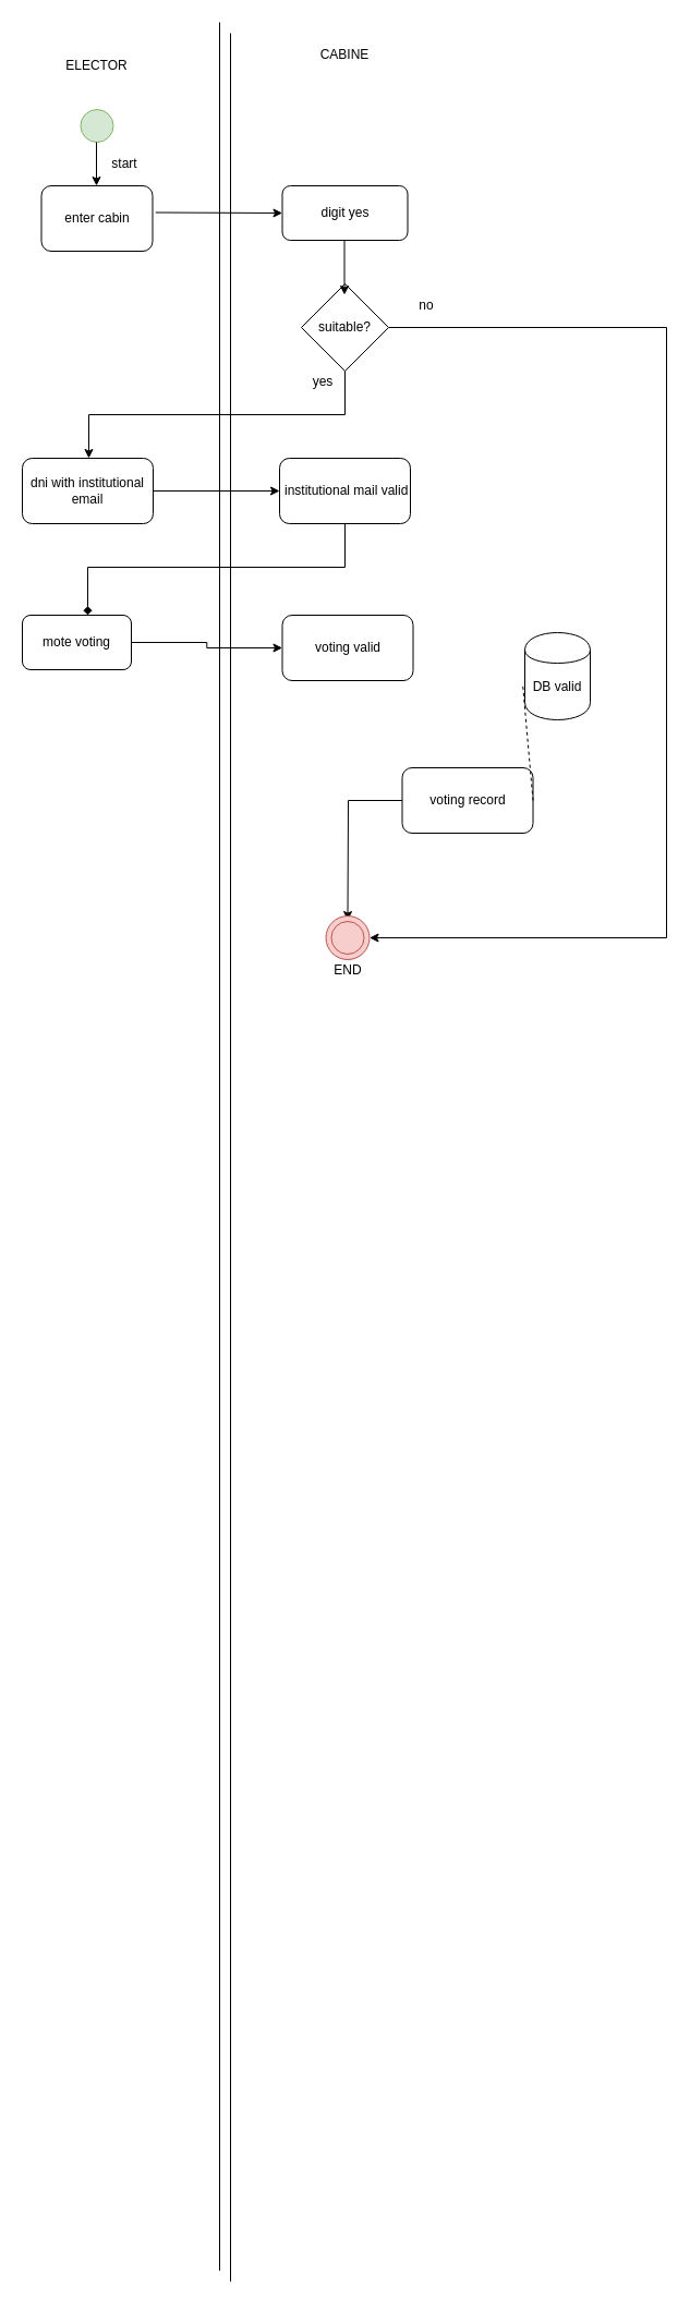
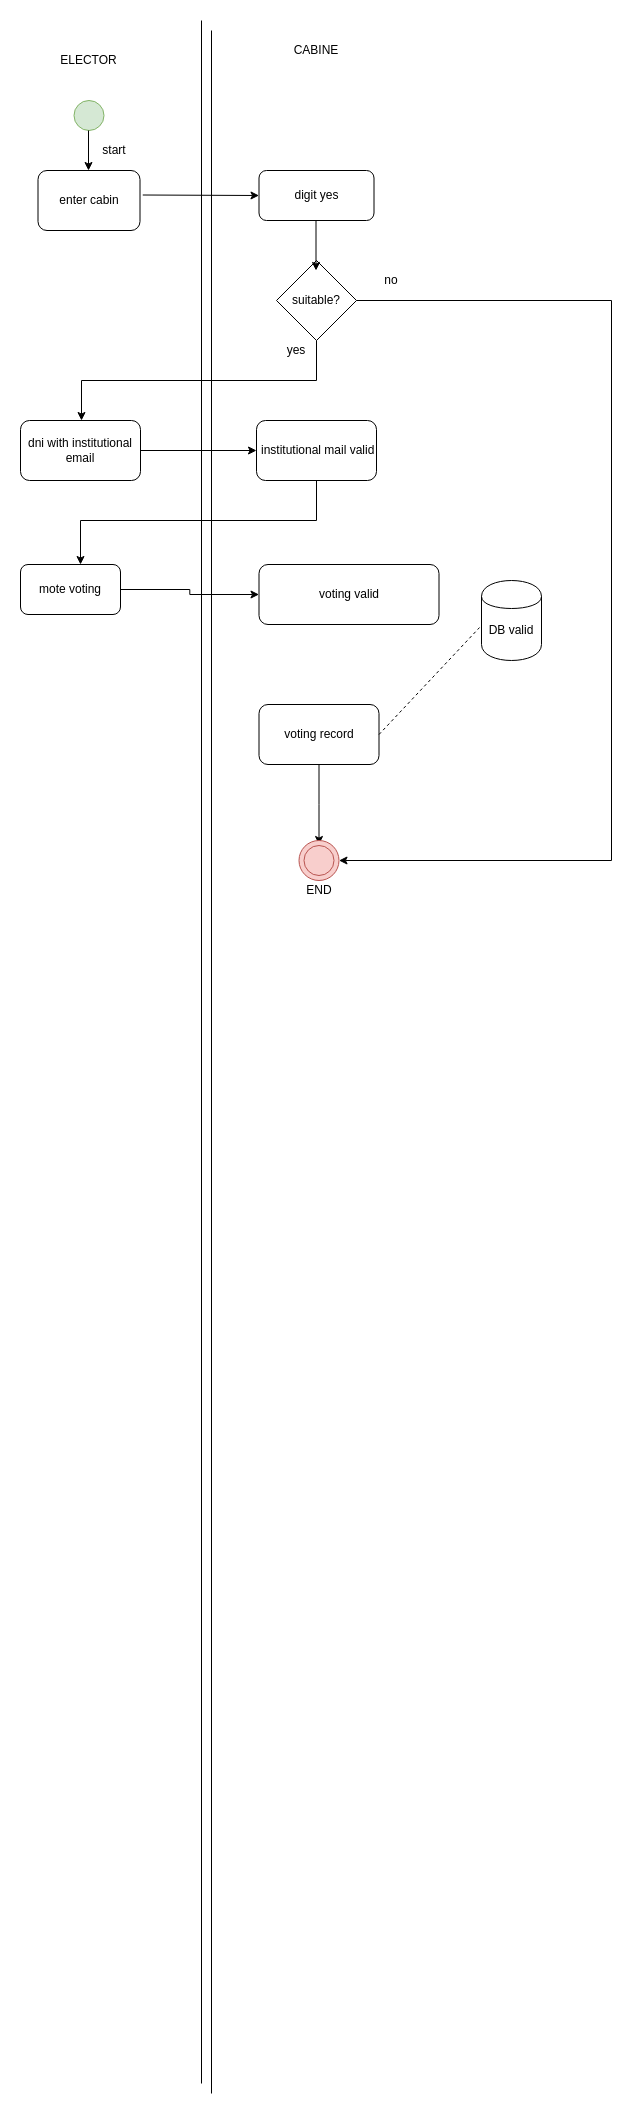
  <mxCell id="0" />
  <mxCell id="1" parent="0" />
  <mxCell id="2" value="" style="ellipse;whiteSpace=wrap;html=1;aspect=fixed;fillColor=#d5e8d4;strokeColor=#82b366;" parent="1" vertex="1"><mxGeometry x="73.5" y="100" width="30" height="30" as="geometry" /></mxCell>
  <mxCell id="3" value="start" style="text;html=1;strokeColor=none;fillColor=none;align=center;verticalAlign=middle;whiteSpace=wrap;rounded=0;" parent="1" vertex="1"><mxGeometry x="93.5" y="140" width="40" height="20" as="geometry" /></mxCell>
  <mxCell id="4" value="" style="endArrow=classic;html=1;" parent="1" edge="1"><mxGeometry width="50" height="50" relative="1" as="geometry"><mxPoint x="88" y="130" as="sourcePoint" /><mxPoint x="88" y="170" as="targetPoint" /></mxGeometry></mxCell>
  <mxCell id="5" value="ELECTOR" style="text;html=1;strokeColor=none;fillColor=none;align=center;verticalAlign=middle;whiteSpace=wrap;rounded=0;" parent="1" vertex="1"><mxGeometry x="51" y="50" width="75" height="20" as="geometry" /></mxCell>
  <mxCell id="6" value="" style="endArrow=none;html=1;" parent="1" edge="1"><mxGeometry width="50" height="50" relative="1" as="geometry"><mxPoint x="201" y="20" as="sourcePoint" /><mxPoint x="201" y="2083" as="targetPoint" /></mxGeometry></mxCell>
  <mxCell id="7" value="CABINE" style="text;html=1;strokeColor=none;fillColor=none;align=center;verticalAlign=middle;whiteSpace=wrap;rounded=0;" parent="1" vertex="1"><mxGeometry x="281" y="40" width="70" height="20" as="geometry" /></mxCell>
  <mxCell id="8" value="" style="endArrow=classic;html=1;" parent="1" edge="1"><mxGeometry width="50" height="50" relative="1" as="geometry"><mxPoint x="142.25" y="194.5" as="sourcePoint" /><mxPoint x="258.5" y="195" as="targetPoint" /></mxGeometry></mxCell>
  <mxCell id="9" value="" style="endArrow=classic;html=1;" parent="1" edge="1"><mxGeometry width="50" height="50" relative="1" as="geometry"><mxPoint x="315.5" y="220" as="sourcePoint" /><mxPoint x="315.5" y="270" as="targetPoint" /></mxGeometry></mxCell>
  <mxCell id="10" value="" style="edgeStyle=orthogonalEdgeStyle;rounded=0;orthogonalLoop=1;jettySize=auto;html=1;entryX=1;entryY=0.5;entryDx=0;entryDy=0;" parent="1" source="12" edge="1" target="27"><mxGeometry relative="1" as="geometry"><mxPoint x="591" y="860" as="targetPoint" /><Array as="points"><mxPoint x="611" y="300" /><mxPoint x="611" y="860" /></Array></mxGeometry></mxCell>
  <mxCell id="11" value="" style="edgeStyle=orthogonalEdgeStyle;rounded=0;orthogonalLoop=1;jettySize=auto;html=1;" parent="1" source="12" edge="1"><mxGeometry relative="1" as="geometry"><mxPoint x="81" y="420" as="targetPoint" /><Array as="points"><mxPoint x="316" y="380" /><mxPoint x="81" y="380" /><mxPoint x="81" y="420" /></Array></mxGeometry></mxCell>
  <mxCell id="12" value="suitable?" style="rhombus;whiteSpace=wrap;html=1;strokeColor=#000000;fillColor=none;gradientColor=#ffffff;" parent="1" vertex="1"><mxGeometry x="276" y="260" width="80" height="80" as="geometry" /></mxCell>
  <mxCell id="13" value="no" style="text;html=1;strokeColor=none;fillColor=none;align=center;verticalAlign=middle;whiteSpace=wrap;rounded=0;" parent="1" vertex="1"><mxGeometry x="371" y="270" width="40" height="20" as="geometry" /></mxCell>
  <mxCell id="14" value="yes" style="text;html=1;strokeColor=none;fillColor=none;align=center;verticalAlign=middle;whiteSpace=wrap;rounded=0;" parent="1" vertex="1"><mxGeometry x="276" y="340" width="40" height="20" as="geometry" /></mxCell>
  <mxCell id="15" value="enter cabin" style="rounded=1;whiteSpace=wrap;html=1;strokeColor=#000000;fillColor=none;gradientColor=#ffffff;" parent="1" vertex="1"><mxGeometry x="37.5" y="170" width="102" height="60" as="geometry" /></mxCell>
  <mxCell id="16" value="digit yes" style="rounded=1;whiteSpace=wrap;html=1;strokeColor=#000000;fillColor=none;gradientColor=#ffffff;" parent="1" vertex="1"><mxGeometry x="258.5" y="170" width="115" height="50" as="geometry" /></mxCell>
  <mxCell id="17" value="" style="edgeStyle=orthogonalEdgeStyle;rounded=0;orthogonalLoop=1;jettySize=auto;html=1;" parent="1" source="18" target="20" edge="1"><mxGeometry relative="1" as="geometry" /></mxCell>
  <mxCell id="18" value="dni with institutional email" style="rounded=1;whiteSpace=wrap;html=1;strokeColor=#000000;fillColor=none;gradientColor=#ffffff;" parent="1" vertex="1"><mxGeometry x="20" y="420" width="120" height="60" as="geometry" /></mxCell>
- <mxCell id="19" value="" style="edgeStyle=orthogonalEdgeStyle;rounded=0;orthogonalLoop=1;jettySize=auto;html=1;endArrow=diamond;" parent="1" source="20" target="22" edge="1"><mxGeometry relative="1" as="geometry"><Array as="points"><mxPoint x="316" y="520" /><mxPoint x="80" y="520" /></Array></mxGeometry></mxCell>
+ <mxCell id="19" value="" style="edgeStyle=orthogonalEdgeStyle;rounded=0;orthogonalLoop=1;jettySize=auto;html=1;" parent="1" source="20" target="22" edge="1"><mxGeometry relative="1" as="geometry"><Array as="points"><mxPoint x="316" y="520" /><mxPoint x="80" y="520" /></Array></mxGeometry></mxCell>
  <mxCell id="20" value="&amp;nbsp;institutional mail valid" style="rounded=1;whiteSpace=wrap;html=1;strokeColor=#000000;fillColor=none;gradientColor=#ffffff;" parent="1" vertex="1"><mxGeometry x="256" y="420" width="120" height="60" as="geometry" /></mxCell>
  <mxCell id="21" value="" style="edgeStyle=orthogonalEdgeStyle;rounded=0;orthogonalLoop=1;jettySize=auto;html=1;" parent="1" source="22" target="23" edge="1"><mxGeometry relative="1" as="geometry" /></mxCell>
  <mxCell id="22" value="mote voting" style="rounded=1;whiteSpace=wrap;html=1;strokeColor=#000000;fillColor=none;gradientColor=#ffffff;" parent="1" vertex="1"><mxGeometry x="20" y="564" width="100" height="50" as="geometry" /></mxCell>
- <mxCell id="23" value="voting valid" style="rounded=1;whiteSpace=wrap;html=1;strokeColor=#000000;fillColor=none;gradientColor=#ffffff;" parent="1" vertex="1"><mxGeometry x="258.5" y="564" width="120" height="60" as="geometry" /></mxCell>
+ <mxCell id="23" value="voting valid" style="rounded=1;whiteSpace=wrap;html=1;strokeColor=#000000;fillColor=none;gradientColor=#ffffff;" parent="1" vertex="1"><mxGeometry x="258.5" y="564" width="180" height="60" as="geometry" /></mxCell>
  <mxCell id="24" value="" style="edgeStyle=orthogonalEdgeStyle;rounded=0;orthogonalLoop=1;jettySize=auto;html=1;" parent="1" source="25" edge="1"><mxGeometry relative="1" as="geometry"><mxPoint x="318.5" y="844" as="targetPoint" /></mxGeometry></mxCell>
- <mxCell id="25" value="voting record" style="rounded=1;whiteSpace=wrap;html=1;strokeColor=#000000;fillColor=none;gradientColor=#ffffff;" parent="1" vertex="1"><mxGeometry x="368.5" y="704" width="120" height="60" as="geometry" /></mxCell>
+ <mxCell id="25" value="voting record" style="rounded=1;whiteSpace=wrap;html=1;strokeColor=#000000;fillColor=none;gradientColor=#ffffff;" parent="1" vertex="1"><mxGeometry x="258.5" y="704" width="120" height="60" as="geometry" /></mxCell>
  <mxCell id="26" value="" style="shape=cylinder;whiteSpace=wrap;html=1;boundedLbl=1;backgroundOutline=1;strokeColor=#000000;fillColor=none;gradientColor=#ffffff;" parent="1" vertex="1"><mxGeometry x="481" y="580" width="60" height="80" as="geometry" /></mxCell>
  <mxCell id="27" value="" style="ellipse;whiteSpace=wrap;html=1;aspect=fixed;strokeColor=#b85450;fillColor=#f8cecc;" parent="1" vertex="1"><mxGeometry x="298.5" y="840" width="40" height="40" as="geometry" /></mxCell>
  <mxCell id="28" value="" style="ellipse;whiteSpace=wrap;html=1;aspect=fixed;strokeColor=#b85450;fillColor=#f8cecc;" parent="1" vertex="1"><mxGeometry x="303.5" y="845" width="30" height="30" as="geometry" /></mxCell>
  <mxCell id="29" value="END" style="text;html=1;strokeColor=none;fillColor=none;align=center;verticalAlign=middle;whiteSpace=wrap;rounded=0;" parent="1" vertex="1"><mxGeometry x="298.5" y="880" width="40" height="20" as="geometry" /></mxCell>
  <mxCell id="30" value="DB valid" style="text;html=1;strokeColor=none;fillColor=none;align=center;verticalAlign=middle;whiteSpace=wrap;rounded=0;" parent="1" vertex="1"><mxGeometry x="466" y="620" width="90" height="20" as="geometry" /></mxCell>
  <mxCell id="31" value="" style="endArrow=none;html=1;" edge="1" parent="1"><mxGeometry width="50" height="50" relative="1" as="geometry"><mxPoint x="211" y="30" as="sourcePoint" /><mxPoint x="211" y="2093" as="targetPoint" /></mxGeometry></mxCell>
  <mxCell id="32" value="" style="endArrow=none;dashed=1;html=1;exitX=1;exitY=0.5;exitDx=0;exitDy=0;entryX=-0.033;entryY=0.588;entryDx=0;entryDy=0;entryPerimeter=0;" edge="1" parent="1" source="25" target="26"><mxGeometry width="50" height="50" relative="1" as="geometry"><mxPoint x="411" y="730" as="sourcePoint" /><mxPoint x="461" y="680" as="targetPoint" /></mxGeometry></mxCell>
